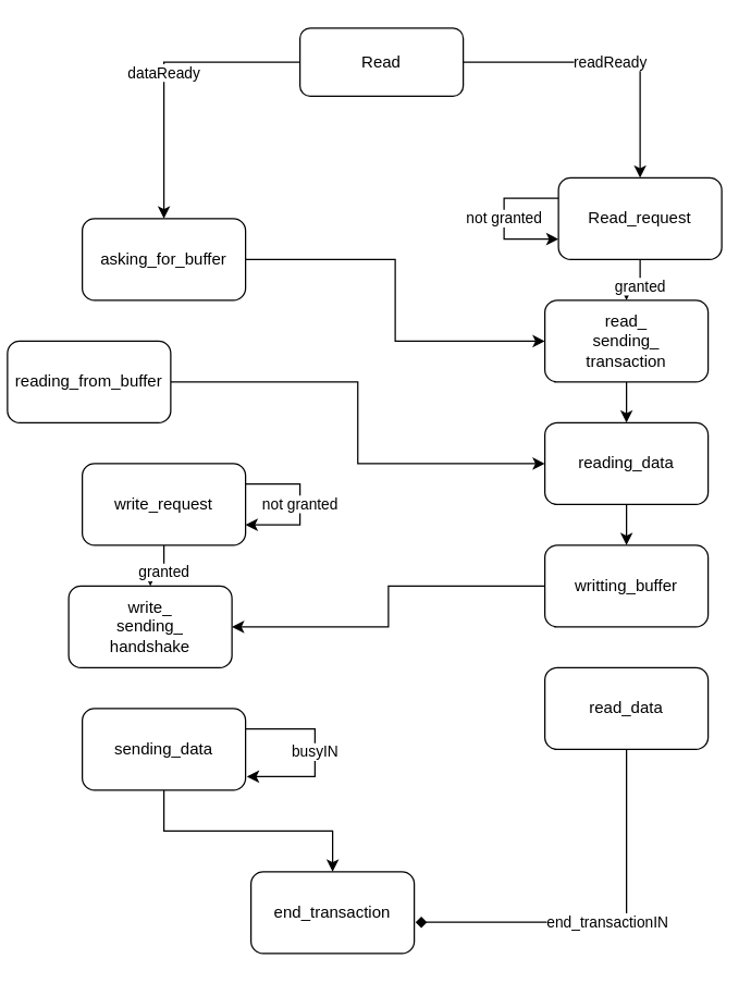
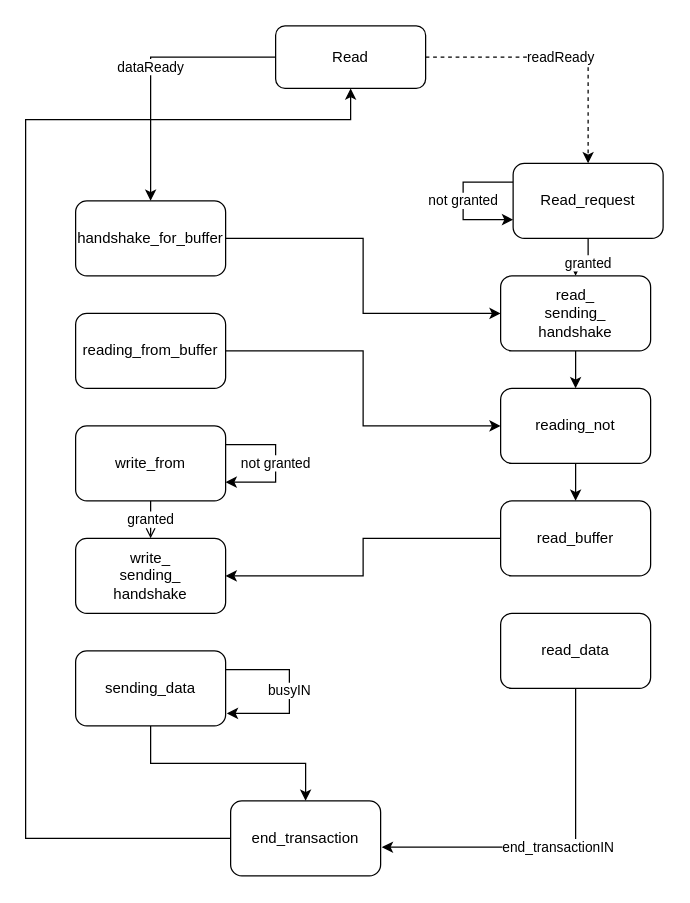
  <mxCell id="0" />
  <mxCell id="1" parent="0" />
  <mxCell id="2" value="dataReady" style="edgeStyle=orthogonalEdgeStyle;rounded=0;orthogonalLoop=1;jettySize=auto;html=1;entryX=0.5;entryY=0;entryDx=0;entryDy=0;" edge="1" parent="1" source="4" target="6"><mxGeometry relative="1" as="geometry"><Array as="points"><mxPoint x="120" y="45" /></Array></mxGeometry></mxCell>
- <mxCell id="3" value="readReady" style="edgeStyle=orthogonalEdgeStyle;rounded=0;orthogonalLoop=1;jettySize=auto;html=1;entryX=0.5;entryY=0;entryDx=0;entryDy=0;" edge="1" parent="1" source="4" target="19"><mxGeometry relative="1" as="geometry" /></mxCell>
+ <mxCell id="3" value="readReady" style="edgeStyle=orthogonalEdgeStyle;rounded=0;orthogonalLoop=1;jettySize=auto;html=1;entryX=0.5;entryY=0;entryDx=0;entryDy=0;dashed=1;" edge="1" parent="1" source="4" target="19"><mxGeometry relative="1" as="geometry" /></mxCell>
  <mxCell id="4" value="Read" style="rounded=1;whiteSpace=wrap;html=1;" vertex="1" parent="1"><mxGeometry x="220" width="120" height="50" as="geometry" y="20" /></mxCell>
  <mxCell id="5" style="edgeStyle=orthogonalEdgeStyle;rounded=0;orthogonalLoop=1;jettySize=auto;html=1;" edge="1" parent="1" source="6" target="21"><mxGeometry relative="1" as="geometry" /></mxCell>
- <mxCell id="6" value="asking_for_buffer" style="rounded=1;whiteSpace=wrap;html=1;" vertex="1" parent="1"><mxGeometry x="60" y="160" width="120" height="60" as="geometry" /></mxCell>
+ <mxCell id="6" value="handshake_for_buffer" style="rounded=1;whiteSpace=wrap;html=1;" vertex="1" parent="1"><mxGeometry x="60" y="160" width="120" height="60" as="geometry" /></mxCell>
  <mxCell id="7" style="edgeStyle=orthogonalEdgeStyle;rounded=0;orthogonalLoop=1;jettySize=auto;html=1;" edge="1" parent="1" source="8" target="23"><mxGeometry relative="1" as="geometry" /></mxCell>
- <mxCell id="8" value="reading_from_buffer" style="rounded=1;whiteSpace=wrap;html=1;" vertex="1" parent="1"><mxGeometry x="5" y="250" width="120" height="60" as="geometry" /></mxCell>
+ <mxCell id="8" value="reading_from_buffer" style="rounded=1;whiteSpace=wrap;html=1;" vertex="1" parent="1"><mxGeometry x="60" y="250" width="120" height="60" as="geometry" /></mxCell>
  <mxCell id="9" value="granted" style="edgeStyle=orthogonalEdgeStyle;rounded=0;orthogonalLoop=1;jettySize=auto;html=1;endArrow=open;" edge="1" parent="1" source="11" target="12"><mxGeometry relative="1" as="geometry" /></mxCell>
  <mxCell id="10" value="not granted" style="edgeStyle=orthogonalEdgeStyle;rounded=0;orthogonalLoop=1;jettySize=auto;html=1;exitX=1;exitY=0.25;exitDx=0;exitDy=0;entryX=1;entryY=0.75;entryDx=0;entryDy=0;" edge="1" parent="1" source="11" target="11"><mxGeometry relative="1" as="geometry"><mxPoint x="190" y="390" as="targetPoint" /><Array as="points"><mxPoint x="220" y="355" /><mxPoint x="220" y="385" /></Array></mxGeometry></mxCell>
- <mxCell id="11" value="write_request" style="rounded=1;whiteSpace=wrap;html=1;" vertex="1" parent="1"><mxGeometry x="60" y="340" width="120" height="60" as="geometry" /></mxCell>
- <mxCell id="12" value="write_&lt;div&gt;sending_&lt;/div&gt;&lt;div&gt;handshake&lt;/div&gt;" style="rounded=1;whiteSpace=wrap;html=1;" vertex="1" parent="1"><mxGeometry x="50" y="430" width="120" height="60" as="geometry" /></mxCell>
+ <mxCell id="11" value="write_from" style="rounded=1;whiteSpace=wrap;html=1;" vertex="1" parent="1"><mxGeometry x="60" y="340" width="120" height="60" as="geometry" /></mxCell>
+ <mxCell id="12" value="write_&lt;div&gt;sending_&lt;/div&gt;&lt;div&gt;handshake&lt;/div&gt;" style="rounded=1;whiteSpace=wrap;html=1;" vertex="1" parent="1"><mxGeometry x="60" y="430" width="120" height="60" as="geometry" /></mxCell>
+ <mxCell id="13" style="edgeStyle=orthogonalEdgeStyle;rounded=0;orthogonalLoop=1;jettySize=auto;html=1;entryX=0.5;entryY=1;entryDx=0;entryDy=0;exitX=0;exitY=0.5;exitDx=0;exitDy=0;" edge="1" parent="1" source="27" target="4"><mxGeometry relative="1" as="geometry"><mxPoint x="220" y="50" as="targetPoint" /><Array as="points"><mxPoint x="20" y="670" /><mxPoint x="20" y="95" /><mxPoint x="280" y="95" /></Array></mxGeometry></mxCell>
  <mxCell id="14" style="edgeStyle=orthogonalEdgeStyle;rounded=0;orthogonalLoop=1;jettySize=auto;html=1;entryX=0.5;entryY=0;entryDx=0;entryDy=0;exitX=0.5;exitY=1;exitDx=0;exitDy=0;" edge="1" parent="1" source="16" target="27"><mxGeometry relative="1" as="geometry"><Array as="points"><mxPoint x="120" y="610" /><mxPoint x="244" y="610" /></Array></mxGeometry></mxCell>
  <mxCell id="15" value="busyIN" style="edgeStyle=orthogonalEdgeStyle;rounded=0;orthogonalLoop=1;jettySize=auto;html=1;exitX=1;exitY=0.25;exitDx=0;exitDy=0;" edge="1" parent="1" source="16"><mxGeometry relative="1" as="geometry"><mxPoint x="181" y="570" as="targetPoint" /><Array as="points"><mxPoint x="231" y="535" /><mxPoint x="231" y="570" /></Array></mxGeometry></mxCell>
  <mxCell id="16" value="sending_data" style="rounded=1;whiteSpace=wrap;html=1;" vertex="1" parent="1"><mxGeometry x="60" y="520" width="120" height="60" as="geometry" /></mxCell>
  <mxCell id="17" value="granted" style="edgeStyle=orthogonalEdgeStyle;rounded=0;orthogonalLoop=1;jettySize=auto;html=1;" edge="1" parent="1" source="19" target="21"><mxGeometry relative="1" as="geometry" /></mxCell>
  <mxCell id="18" value="not granted" style="edgeStyle=orthogonalEdgeStyle;rounded=0;orthogonalLoop=1;jettySize=auto;html=1;exitX=0;exitY=0.25;exitDx=0;exitDy=0;entryX=0;entryY=0.75;entryDx=0;entryDy=0;" edge="1" parent="1" source="19" target="19"><mxGeometry relative="1" as="geometry"><mxPoint x="390" y="170" as="targetPoint" /><Array as="points"><mxPoint x="370" y="145" /><mxPoint x="370" y="175" /></Array></mxGeometry></mxCell>
  <mxCell id="19" value="Read_request" style="rounded=1;whiteSpace=wrap;html=1;" vertex="1" parent="1"><mxGeometry x="410" y="130" width="120" height="60" as="geometry" /></mxCell>
  <mxCell id="20" style="edgeStyle=orthogonalEdgeStyle;rounded=0;orthogonalLoop=1;jettySize=auto;html=1;" edge="1" parent="1" source="21" target="23"><mxGeometry relative="1" as="geometry" /></mxCell>
- <mxCell id="21" value="read_&lt;div&gt;sending_&lt;/div&gt;&lt;div&gt;transaction&lt;/div&gt;" style="rounded=1;whiteSpace=wrap;html=1;" vertex="1" parent="1"><mxGeometry x="400" y="220" width="120" height="60" as="geometry" /></mxCell>
+ <mxCell id="21" value="read_&lt;div&gt;sending_&lt;/div&gt;&lt;div&gt;handshake&lt;/div&gt;" style="rounded=1;whiteSpace=wrap;html=1;" vertex="1" parent="1"><mxGeometry x="400" y="220" width="120" height="60" as="geometry" /></mxCell>
  <mxCell id="22" style="edgeStyle=orthogonalEdgeStyle;rounded=0;orthogonalLoop=1;jettySize=auto;html=1;" edge="1" parent="1" source="23" target="25"><mxGeometry relative="1" as="geometry" /></mxCell>
- <mxCell id="23" value="reading_data" style="rounded=1;whiteSpace=wrap;html=1;" vertex="1" parent="1"><mxGeometry x="400" y="310" width="120" height="60" as="geometry" /></mxCell>
+ <mxCell id="23" value="reading_not" style="rounded=1;whiteSpace=wrap;html=1;" vertex="1" parent="1"><mxGeometry x="400" y="310" width="120" height="60" as="geometry" /></mxCell>
  <mxCell id="24" style="edgeStyle=orthogonalEdgeStyle;rounded=0;orthogonalLoop=1;jettySize=auto;html=1;" edge="1" parent="1" source="25" target="12"><mxGeometry relative="1" as="geometry" /></mxCell>
- <mxCell id="25" value="writting_buffer" style="rounded=1;whiteSpace=wrap;html=1;" vertex="1" parent="1"><mxGeometry x="400" y="400" width="120" height="60" as="geometry" /></mxCell>
+ <mxCell id="25" value="read_buffer" style="rounded=1;whiteSpace=wrap;html=1;" vertex="1" parent="1"><mxGeometry x="400" y="400" width="120" height="60" as="geometry" /></mxCell>
  <mxCell id="26" value="read_data" style="rounded=1;whiteSpace=wrap;html=1;" vertex="1" parent="1"><mxGeometry x="400" y="490" width="120" height="60" as="geometry" /></mxCell>
  <mxCell id="27" value="end_transaction" style="rounded=1;whiteSpace=wrap;html=1;" vertex="1" parent="1"><mxGeometry x="184" y="640" width="120" height="60" as="geometry" /></mxCell>
- <mxCell id="28" value="end_transactionIN" style="edgeStyle=orthogonalEdgeStyle;rounded=0;orthogonalLoop=1;jettySize=auto;html=1;entryX=1.008;entryY=0.617;entryDx=0;entryDy=0;entryPerimeter=0;endArrow=diamond;" edge="1" parent="1" source="26" target="27"><mxGeometry relative="1" as="geometry"><Array as="points"><mxPoint x="460" y="677" /></Array></mxGeometry></mxCell>
+ <mxCell id="28" value="end_transactionIN" style="edgeStyle=orthogonalEdgeStyle;rounded=0;orthogonalLoop=1;jettySize=auto;html=1;entryX=1.008;entryY=0.617;entryDx=0;entryDy=0;entryPerimeter=0;" edge="1" parent="1" source="26" target="27"><mxGeometry relative="1" as="geometry"><Array as="points"><mxPoint x="460" y="677" /></Array></mxGeometry></mxCell>
